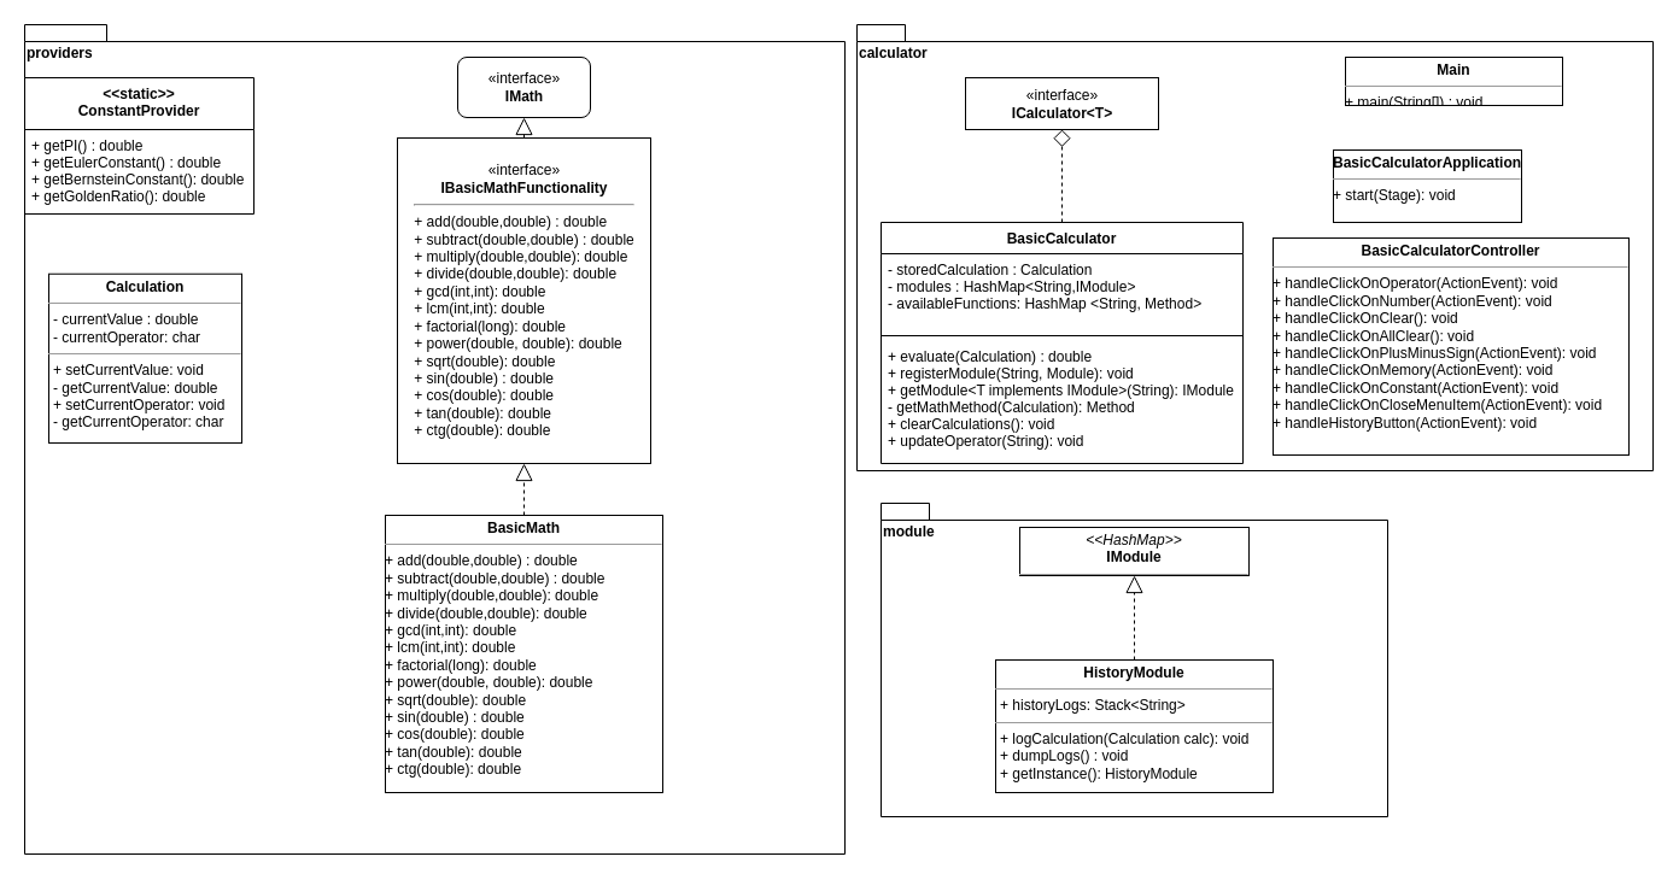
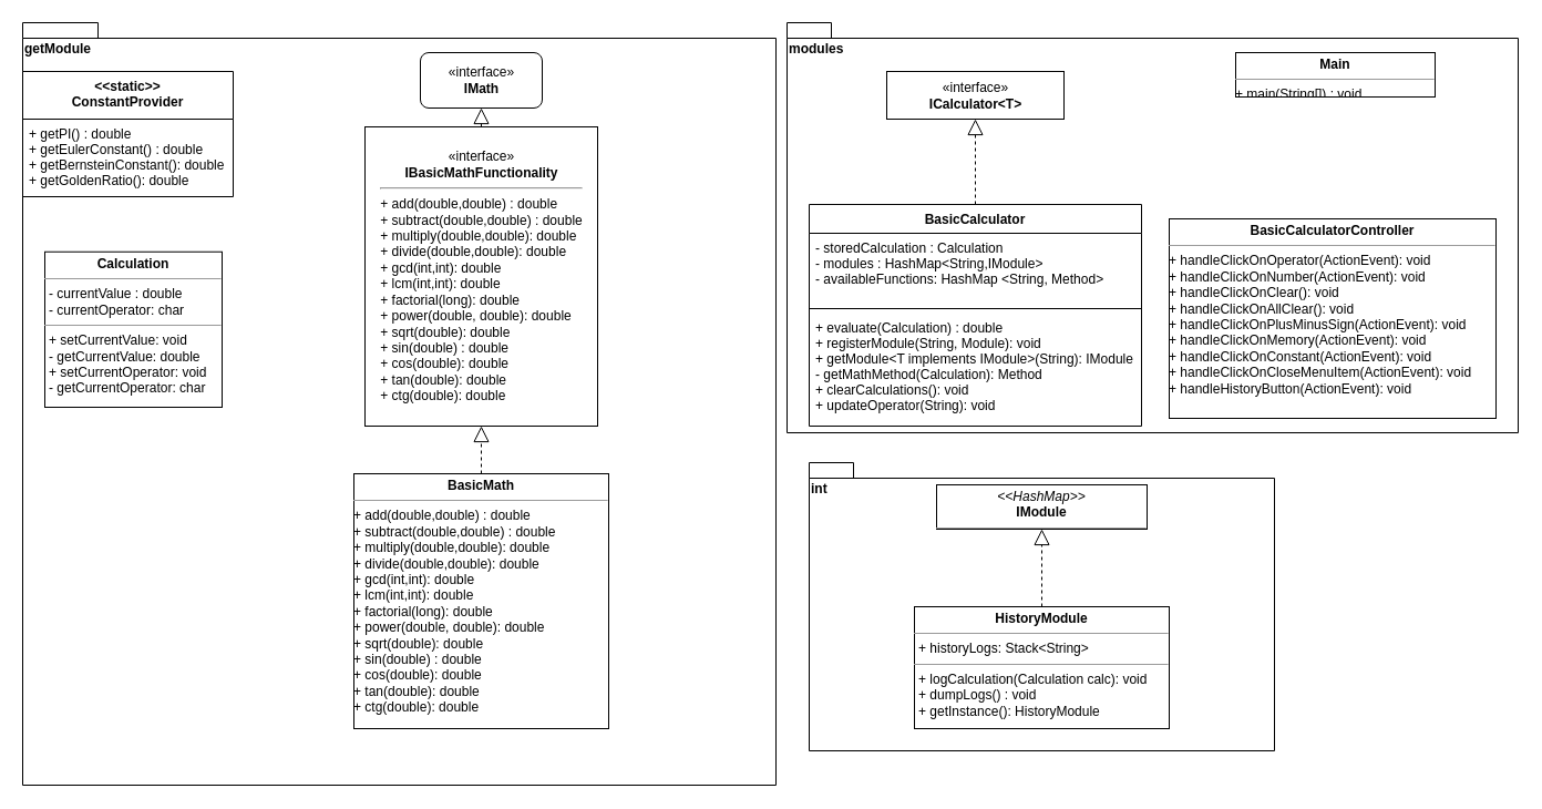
  <mxCell id="0" />
  <mxCell id="1" parent="0" />
- <mxCell id="2" value="calculator" style="shape=folder;fontStyle=1;spacingTop=10;tabWidth=40;tabHeight=14;tabPosition=left;html=1;align=left;verticalAlign=top;" parent="1" vertex="1"><mxGeometry x="710" y="20" width="660" height="370" as="geometry" /></mxCell>
- <mxCell id="3" value="providers" style="shape=folder;fontStyle=1;spacingTop=10;tabWidth=40;tabHeight=14;tabPosition=left;html=1;noLabel=0;labelPosition=center;verticalLabelPosition=middle;align=left;verticalAlign=top;horizontal=1;" parent="1" vertex="1"><mxGeometry y="20" width="680" height="688" as="geometry" x="20" /></mxCell>
+ <mxCell id="2" value="modules" style="shape=folder;fontStyle=1;spacingTop=10;tabWidth=40;tabHeight=14;tabPosition=left;html=1;align=left;verticalAlign=top;" parent="1" vertex="1"><mxGeometry x="710" y="20" width="660" height="370" as="geometry" /></mxCell>
+ <mxCell id="3" value="getModule" style="shape=folder;fontStyle=1;spacingTop=10;tabWidth=40;tabHeight=14;tabPosition=left;html=1;noLabel=0;labelPosition=center;verticalLabelPosition=middle;align=left;verticalAlign=top;horizontal=1;" parent="1" vertex="1"><mxGeometry y="20" width="680" height="688" as="geometry" x="20" /></mxCell>
  <mxCell id="4" value="«interface»&lt;br&gt;&lt;div&gt;&lt;b&gt;ICalculator&amp;lt;T&amp;gt;&lt;/b&gt;&lt;/div&gt;" style="html=1;" parent="1" vertex="1"><mxGeometry x="800" y="64" width="160" height="43" as="geometry" /></mxCell>
- <mxCell id="5" value="" style="endArrow=diamond;dashed=1;endFill=0;endSize=12;html=1;exitX=0.5;exitY=0;exitDx=0;exitDy=0;entryX=0.5;entryY=1;entryDx=0;entryDy=0;" parent="1" source="19" target="4" edge="1"><mxGeometry width="160" relative="1" as="geometry"><mxPoint x="675" y="130" as="sourcePoint" /><mxPoint x="725" y="110" as="targetPoint" /></mxGeometry></mxCell>
- <mxCell id="6" value="&lt;p style=&quot;margin: 0px ; margin-top: 4px ; text-align: center&quot;&gt;&lt;b&gt;BasicCalculatorApplication&lt;/b&gt;&lt;br&gt;&lt;/p&gt;&lt;hr size=&quot;1&quot;&gt;&lt;div style=&quot;height: 2px&quot;&gt;+ &lt;span class=&quot;pl-en&quot;&gt;start(Stage): void&lt;br&gt;&lt;/span&gt;&lt;/div&gt;" style="verticalAlign=top;align=left;overflow=fill;fontSize=12;fontFamily=Helvetica;html=1;" parent="1" vertex="1"><mxGeometry x="1105" y="124" width="156" height="60" as="geometry" /></mxCell>
- <mxCell id="7" value="module" style="shape=folder;fontStyle=1;spacingTop=10;tabWidth=40;tabHeight=14;tabPosition=left;html=1;align=left;verticalAlign=top;" parent="1" vertex="1"><mxGeometry x="730" y="417" width="420" height="260" as="geometry" /></mxCell>
+ <mxCell id="5" value="" style="endArrow=block;dashed=1;endFill=0;endSize=12;html=1;exitX=0.5;exitY=0;exitDx=0;exitDy=0;entryX=0.5;entryY=1;entryDx=0;entryDy=0;" parent="1" source="19" target="4" edge="1"><mxGeometry width="160" relative="1" as="geometry"><mxPoint x="675" y="130" as="sourcePoint" /><mxPoint x="725" y="110" as="targetPoint" /></mxGeometry></mxCell>
+ <mxCell id="7" value="int" style="shape=folder;fontStyle=1;spacingTop=10;tabWidth=40;tabHeight=14;tabPosition=left;html=1;align=left;verticalAlign=top;" parent="1" vertex="1"><mxGeometry x="730" y="417" width="420" height="260" as="geometry" /></mxCell>
  <mxCell id="8" value="&lt;p style=&quot;margin: 0px ; margin-top: 4px ; text-align: center&quot;&gt;&lt;i&gt;&amp;lt;&amp;lt;HashMap&amp;gt;&amp;gt;&lt;/i&gt;&lt;br&gt;&lt;b&gt;IModule&lt;/b&gt;&lt;/p&gt;&lt;hr size=&quot;1&quot;&gt;" style="verticalAlign=top;align=left;overflow=fill;fontSize=12;fontFamily=Helvetica;html=1;" parent="1" vertex="1"><mxGeometry x="845" y="437" width="190" height="40" as="geometry" /></mxCell>
  <mxCell id="9" value="&lt;p style=&quot;margin: 0px ; margin-top: 4px ; text-align: center&quot;&gt;&lt;b&gt;HistoryModule&lt;/b&gt;&lt;/p&gt;&lt;hr size=&quot;1&quot;&gt;&lt;p style=&quot;margin: 0px ; margin-left: 4px&quot;&gt;+ historyLogs: Stack&amp;lt;String&amp;gt;&lt;br&gt;&lt;/p&gt;&lt;hr size=&quot;1&quot;&gt;&lt;p style=&quot;margin: 0px ; margin-left: 4px&quot;&gt;+ logCalculation(Calculation calc): void&lt;br&gt;+ dumpLogs() : void&lt;/p&gt;&lt;p style=&quot;margin: 0px ; margin-left: 4px&quot;&gt;+ getInstance(): HistoryModule&lt;br&gt;&lt;/p&gt;" style="verticalAlign=top;align=left;overflow=fill;fontSize=12;fontFamily=Helvetica;html=1;" parent="1" vertex="1"><mxGeometry x="825" y="547" width="230" height="110" as="geometry" /></mxCell>
  <mxCell id="10" value="" style="endArrow=block;dashed=1;endFill=0;endSize=12;html=1;exitX=0.5;exitY=0;exitDx=0;exitDy=0;" parent="1" source="9" edge="1"><mxGeometry width="160" relative="1" as="geometry"><mxPoint x="910" y="547" as="sourcePoint" /><mxPoint x="940" y="477" as="targetPoint" /></mxGeometry></mxCell>
  <mxCell id="11" value="&lt;p style=&quot;margin: 0px ; margin-top: 4px ; text-align: center&quot;&gt;&lt;b&gt;Calculation&lt;/b&gt;&lt;/p&gt;&lt;hr size=&quot;1&quot;&gt;&lt;p style=&quot;margin: 0px ; margin-left: 4px&quot;&gt;- currentValue : double&lt;br&gt;- currentOperator: char&lt;br&gt;&lt;/p&gt;&lt;hr size=&quot;1&quot;&gt;&lt;p style=&quot;margin: 0px ; margin-left: 4px&quot;&gt;+ setCurrentValue: void&lt;br&gt;- getCurrentValue: double&lt;br&gt;+ setCurrentOperator: void&lt;/p&gt;&lt;p style=&quot;margin: 0px ; margin-left: 4px&quot;&gt;- getCurrentOperator: char&lt;/p&gt;" style="verticalAlign=top;align=left;overflow=fill;fontSize=12;fontFamily=Helvetica;html=1;" parent="1" vertex="1"><mxGeometry x="40" y="226.75" width="160" height="140.25" as="geometry" /></mxCell>
  <mxCell id="12" value="&lt;p style=&quot;margin: 0px ; margin-top: 4px ; text-align: center&quot;&gt;&lt;b&gt;Main&lt;/b&gt;&lt;br&gt;&lt;/p&gt;&lt;hr size=&quot;1&quot;&gt;&lt;div style=&quot;height: 2px&quot;&gt;+ main(String[]) : void&lt;br&gt;&lt;/div&gt;" style="verticalAlign=top;align=left;overflow=fill;fontSize=12;fontFamily=Helvetica;html=1;" parent="1" vertex="1"><mxGeometry x="1115" y="47" width="180" height="40" as="geometry" /></mxCell>
  <mxCell id="13" value="&lt;p style=&quot;margin: 0px ; margin-top: 4px ; text-align: center&quot;&gt;&lt;b&gt;BasicCalculatorController&lt;/b&gt;&lt;/p&gt;&lt;hr size=&quot;1&quot;&gt;&lt;div style=&quot;height: 2px&quot;&gt;+ &lt;span class=&quot;pl-en&quot;&gt;&lt;span class=&quot;pl-token&quot;&gt;handleClickOnOperator(ActionEvent): void&lt;br&gt;+ handleClickOnNumber(ActionEvent): void&lt;br&gt;+ &lt;/span&gt;&lt;/span&gt;&lt;span class=&quot;pl-en&quot;&gt;&lt;span class=&quot;pl-token&quot;&gt;&lt;span class=&quot;pl-en&quot;&gt;&lt;span class=&quot;pl-token&quot;&gt;handleClickOnClear(): void&lt;br&gt;+ &lt;/span&gt;&lt;/span&gt;&lt;/span&gt;&lt;/span&gt;&lt;span class=&quot;pl-en&quot;&gt;&lt;span class=&quot;pl-token&quot;&gt;&lt;span class=&quot;pl-en&quot;&gt;&lt;span class=&quot;pl-token&quot;&gt;&lt;span class=&quot;pl-en&quot;&gt;&lt;span class=&quot;pl-token&quot;&gt;handleClickOnAllClear(): void&lt;br&gt;+ &lt;/span&gt;&lt;/span&gt;&lt;/span&gt;&lt;/span&gt;&lt;/span&gt;&lt;/span&gt;&lt;span class=&quot;pl-en&quot;&gt;&lt;span class=&quot;pl-token&quot;&gt;&lt;span class=&quot;pl-en&quot;&gt;&lt;span class=&quot;pl-token&quot;&gt;&lt;span class=&quot;pl-en&quot;&gt;&lt;span class=&quot;pl-token&quot;&gt;&lt;span class=&quot;pl-en&quot;&gt;&lt;span class=&quot;pl-token&quot;&gt;handleClickOnPlusMinusSign(ActionEvent): void&lt;br&gt;+ &lt;/span&gt;&lt;/span&gt;&lt;/span&gt;&lt;/span&gt;&lt;/span&gt;&lt;/span&gt;&lt;/span&gt;&lt;/span&gt;&lt;span class=&quot;pl-en&quot;&gt;&lt;span class=&quot;pl-token&quot;&gt;&lt;span class=&quot;pl-en&quot;&gt;&lt;span class=&quot;pl-token&quot;&gt;&lt;span class=&quot;pl-en&quot;&gt;&lt;span class=&quot;pl-token&quot;&gt;&lt;span class=&quot;pl-en&quot;&gt;&lt;span class=&quot;pl-token&quot;&gt;&lt;span class=&quot;pl-en&quot;&gt;&lt;span class=&quot;pl-token active&quot;&gt;handleClickOnMemory(ActionEvent): void&lt;br&gt;+ &lt;/span&gt;&lt;/span&gt;&lt;/span&gt;&lt;/span&gt;&lt;/span&gt;&lt;/span&gt;&lt;/span&gt;&lt;/span&gt;&lt;/span&gt;&lt;/span&gt;&lt;span class=&quot;pl-en&quot;&gt;&lt;span class=&quot;pl-token&quot;&gt;&lt;span class=&quot;pl-en&quot;&gt;&lt;span class=&quot;pl-token&quot;&gt;&lt;span class=&quot;pl-en&quot;&gt;&lt;span class=&quot;pl-token&quot;&gt;&lt;span class=&quot;pl-en&quot;&gt;&lt;span class=&quot;pl-token&quot;&gt;&lt;span class=&quot;pl-en&quot;&gt;&lt;span class=&quot;pl-token active&quot;&gt;&lt;span class=&quot;pl-en&quot;&gt;&lt;span class=&quot;pl-token&quot;&gt;handleClickOnConstant(ActionEvent): void&lt;br&gt;+ &lt;/span&gt;&lt;/span&gt;&lt;/span&gt;&lt;/span&gt;&lt;/span&gt;&lt;/span&gt;&lt;/span&gt;&lt;/span&gt;&lt;/span&gt;&lt;/span&gt;&lt;/span&gt;&lt;/span&gt;&lt;span class=&quot;pl-en&quot;&gt;&lt;span class=&quot;pl-token&quot;&gt;&lt;span class=&quot;pl-en&quot;&gt;&lt;span class=&quot;pl-token&quot;&gt;&lt;span class=&quot;pl-en&quot;&gt;&lt;span class=&quot;pl-token&quot;&gt;&lt;span class=&quot;pl-en&quot;&gt;&lt;span class=&quot;pl-token&quot;&gt;&lt;span class=&quot;pl-en&quot;&gt;&lt;span class=&quot;pl-token active&quot;&gt;&lt;span class=&quot;pl-en&quot;&gt;&lt;span class=&quot;pl-token&quot;&gt;&lt;span class=&quot;pl-en&quot;&gt;&lt;span class=&quot;pl-token&quot;&gt;handleClickOnCloseMenuItem(ActionEvent): void&lt;br&gt;+ &lt;/span&gt;&lt;/span&gt;&lt;/span&gt;&lt;/span&gt;&lt;/span&gt;&lt;/span&gt;&lt;/span&gt;&lt;/span&gt;&lt;/span&gt;&lt;/span&gt;&lt;/span&gt;&lt;/span&gt;&lt;/span&gt;&lt;/span&gt;&lt;span class=&quot;pl-en&quot;&gt;&lt;span class=&quot;pl-token&quot;&gt;&lt;span class=&quot;pl-en&quot;&gt;&lt;span class=&quot;pl-token&quot;&gt;&lt;span class=&quot;pl-en&quot;&gt;&lt;span class=&quot;pl-token&quot;&gt;&lt;span class=&quot;pl-en&quot;&gt;&lt;span class=&quot;pl-token&quot;&gt;&lt;span class=&quot;pl-en&quot;&gt;&lt;span class=&quot;pl-token active&quot;&gt;&lt;span class=&quot;pl-en&quot;&gt;&lt;span class=&quot;pl-token&quot;&gt;&lt;span class=&quot;pl-en&quot;&gt;&lt;span class=&quot;pl-token&quot;&gt;&lt;span class=&quot;pl-en&quot;&gt;&lt;span class=&quot;pl-token&quot;&gt;handleHistoryButton(ActionEvent): void&lt;br&gt;&lt;/span&gt;&lt;/span&gt;&lt;/span&gt;&lt;/span&gt;&lt;/span&gt;&lt;/span&gt;&lt;/span&gt;&lt;/span&gt;&lt;/span&gt;&lt;/span&gt;&lt;/span&gt;&lt;/span&gt;&lt;/span&gt;&lt;/span&gt;&lt;/span&gt;&lt;/span&gt;&lt;/div&gt;" style="verticalAlign=top;align=left;overflow=fill;fontSize=12;fontFamily=Helvetica;html=1;" parent="1" vertex="1"><mxGeometry x="1055" y="197" width="295" height="180" as="geometry" /></mxCell>
  <mxCell id="14" value="«interface»&lt;br&gt;&lt;b&gt;IMath&lt;/b&gt;" style="html=1;rounded=1;" parent="1" vertex="1"><mxGeometry x="379" y="47" width="110" height="50" as="geometry" /></mxCell>
  <mxCell id="15" value="" style="endArrow=block;dashed=1;endFill=0;endSize=12;html=1;entryX=0.5;entryY=1;entryDx=0;entryDy=0;" parent="1" source="18" target="16" edge="1"><mxGeometry width="160" relative="1" as="geometry"><mxPoint x="500" y="387" as="sourcePoint" /><mxPoint x="740" y="297" as="targetPoint" /></mxGeometry></mxCell>
  <mxCell id="16" value="«interface»&lt;br&gt;&lt;b&gt;IBasicMathFunctionality&lt;br&gt;&lt;/b&gt;&lt;hr&gt;&lt;div style=&quot;line-height: 120%&quot; align=&quot;left&quot;&gt;+ add(double,double) : double&lt;br&gt;+ subtract(double,double) : double&lt;br&gt;+ multiply(double,double): double&lt;br&gt;+ divide(double,double): double&lt;br&gt;+ gcd(int,int): double&lt;br&gt;+ lcm(int,int): double&lt;br&gt;+ factorial(long): double&lt;br&gt;+ power(double, double): double&lt;br&gt;+ sqrt(double): double&lt;/div&gt;&lt;div style=&quot;line-height: 120%&quot; align=&quot;left&quot;&gt;+ sin(double) : double&lt;br&gt;+ cos(double): double&lt;br&gt;+ tan(double): double&lt;br&gt;+ ctg(double): double&lt;/div&gt;" style="html=1;" parent="1" vertex="1"><mxGeometry x="329" y="114" width="210" height="270" as="geometry" /></mxCell>
  <mxCell id="17" value="" style="endArrow=block;dashed=1;endFill=0;endSize=12;html=1;exitX=0.5;exitY=0;exitDx=0;exitDy=0;entryX=0.5;entryY=1;entryDx=0;entryDy=0;" parent="1" source="16" target="14" edge="1"><mxGeometry width="160" relative="1" as="geometry"><mxPoint x="580" y="237" as="sourcePoint" /><mxPoint x="740" y="237" as="targetPoint" /></mxGeometry></mxCell>
  <mxCell id="18" value="&lt;p style=&quot;margin: 0px ; margin-top: 4px ; text-align: center&quot;&gt;&lt;b&gt;BasicMath&lt;/b&gt;&lt;/p&gt;&lt;hr size=&quot;1&quot;&gt;&lt;div style=&quot;height: 2px&quot;&gt;&lt;div style=&quot;line-height: 120%&quot; align=&quot;left&quot;&gt;+ add(double,double) : double&lt;br&gt;+ subtract(double,double) : double&lt;br&gt;+ multiply(double,double): double&lt;br&gt;+ divide(double,double): double&lt;br&gt;+ gcd(int,int): double&lt;br&gt;+ lcm(int,int): double&lt;br&gt;+ factorial(long): double&lt;br&gt;+ power(double, double): double&lt;br&gt;+ sqrt(double): double&lt;/div&gt;&lt;div style=&quot;line-height: 120%&quot; align=&quot;left&quot;&gt;+ sin(double) : double&lt;br&gt;+ cos(double): double&lt;br&gt;+ tan(double): double&lt;br&gt;+ ctg(double): double&lt;/div&gt;&lt;/div&gt;" style="verticalAlign=top;align=left;overflow=fill;fontSize=12;fontFamily=Helvetica;html=1;" parent="1" vertex="1"><mxGeometry x="319" y="427" width="230" height="230" as="geometry" /></mxCell>
  <mxCell id="19" value="BasicCalculator&#10;" style="swimlane;fontStyle=1;align=center;verticalAlign=top;childLayout=stackLayout;horizontal=1;startSize=26;horizontalStack=0;resizeParent=1;resizeParentMax=0;resizeLast=0;collapsible=1;marginBottom=0;" parent="1" vertex="1"><mxGeometry x="730" y="184" width="300" height="200" as="geometry" /></mxCell>
  <mxCell id="20" value="- storedCalculation : Calculation&#10;- modules : HashMap&lt;String,IModule&gt;&#10;- availableFunctions: HashMap &lt;String, Method&gt;&#10;&#10;&#10;" style="text;strokeColor=none;fillColor=none;align=left;verticalAlign=top;spacingLeft=4;spacingRight=4;overflow=hidden;rotatable=0;points=[[0,0.5],[1,0.5]];portConstraint=eastwest;" parent="19" vertex="1"><mxGeometry y="26" width="300" height="64" as="geometry" /></mxCell>
  <mxCell id="21" value="" style="line;strokeWidth=1;fillColor=none;align=left;verticalAlign=middle;spacingTop=-1;spacingLeft=3;spacingRight=3;rotatable=0;labelPosition=right;points=[];portConstraint=eastwest;" parent="19" vertex="1"><mxGeometry y="90" width="300" height="8" as="geometry" /></mxCell>
  <mxCell id="22" value="+ evaluate(Calculation) : double&#10;+ registerModule(String, Module): void&#10;+ getModule&lt;T implements IModule&gt;(String): IModule&#10;- getMathMethod(Calculation): Method&#10;+ clearCalculations(): void&#10;+ updateOperator(String): void&#10;&#10;" style="text;strokeColor=none;fillColor=none;align=left;verticalAlign=top;spacingLeft=4;spacingRight=4;overflow=hidden;rotatable=0;points=[[0,0.5],[1,0.5]];portConstraint=eastwest;" parent="19" vertex="1"><mxGeometry y="98" width="300" height="102" as="geometry" /></mxCell>
  <mxCell id="23" value="&lt;&lt;static&gt;&gt;&#10;ConstantProvider" style="swimlane;fontStyle=1;align=center;verticalAlign=top;childLayout=stackLayout;horizontal=1;startSize=43;horizontalStack=0;resizeParent=1;resizeParentMax=0;resizeLast=0;collapsible=1;marginBottom=0;" parent="1" vertex="1"><mxGeometry y="64" width="190" height="113" as="geometry" x="20" /></mxCell>
  <mxCell id="24" value="+ getPI() : double&#10;+ getEulerConstant() : double&#10;+ getBernsteinConstant(): double&#10;+ getGoldenRatio(): double&#10;&#10;" style="text;strokeColor=none;fillColor=none;align=left;verticalAlign=top;spacingLeft=4;spacingRight=4;overflow=hidden;rotatable=0;points=[[0,0.5],[1,0.5]];portConstraint=eastwest;" parent="23" vertex="1"><mxGeometry y="43" width="190" height="70" as="geometry" /></mxCell>
